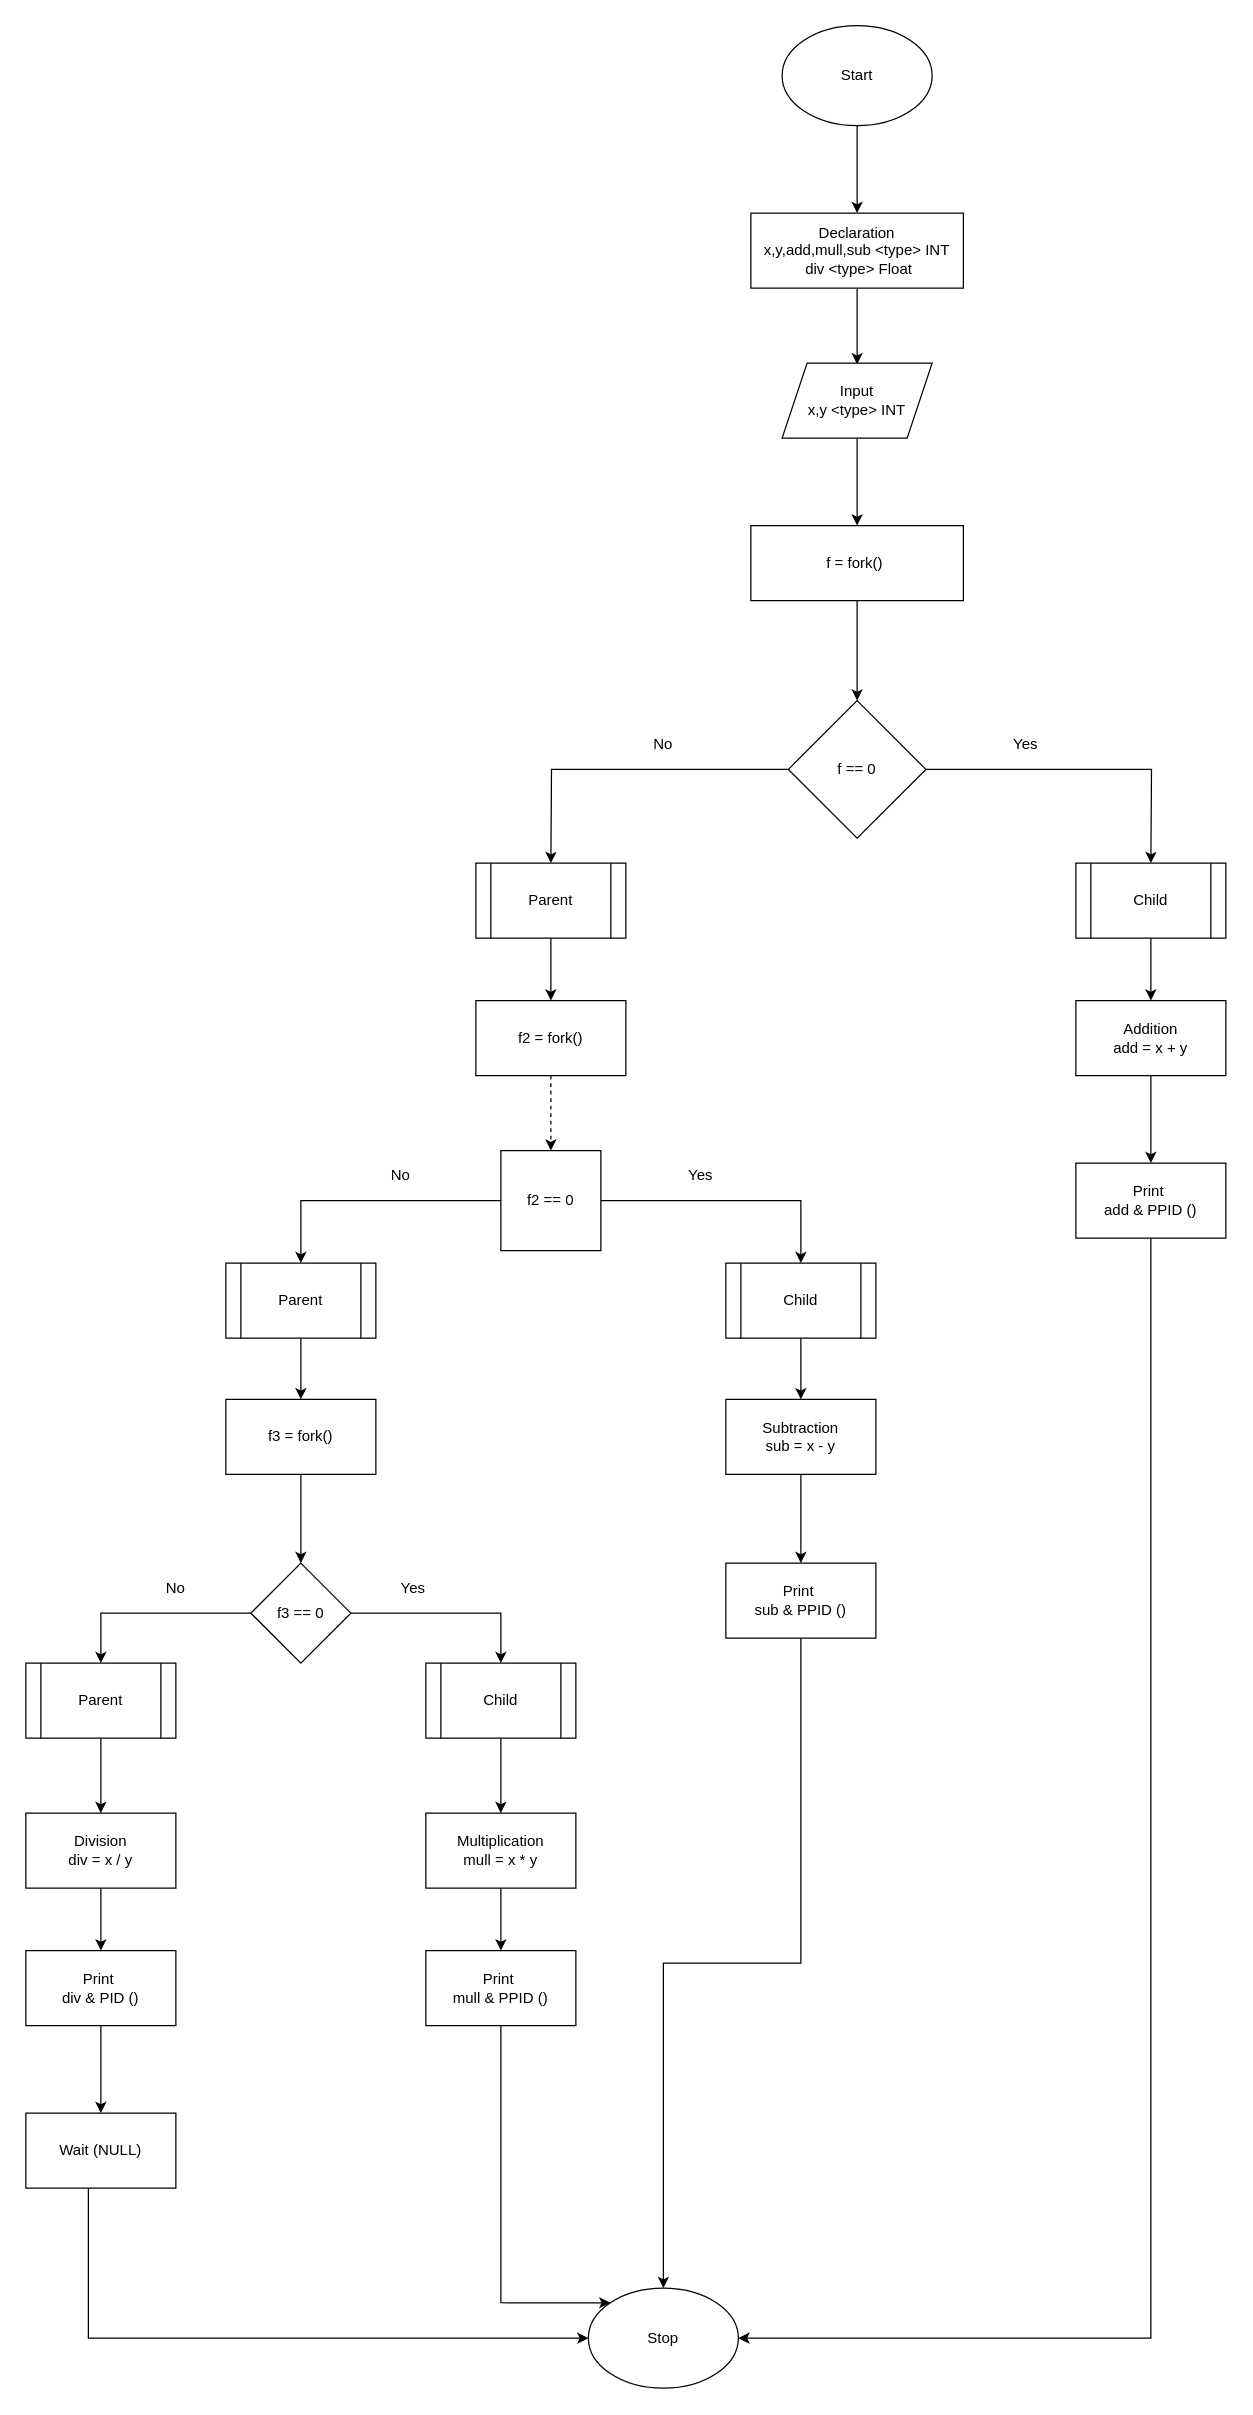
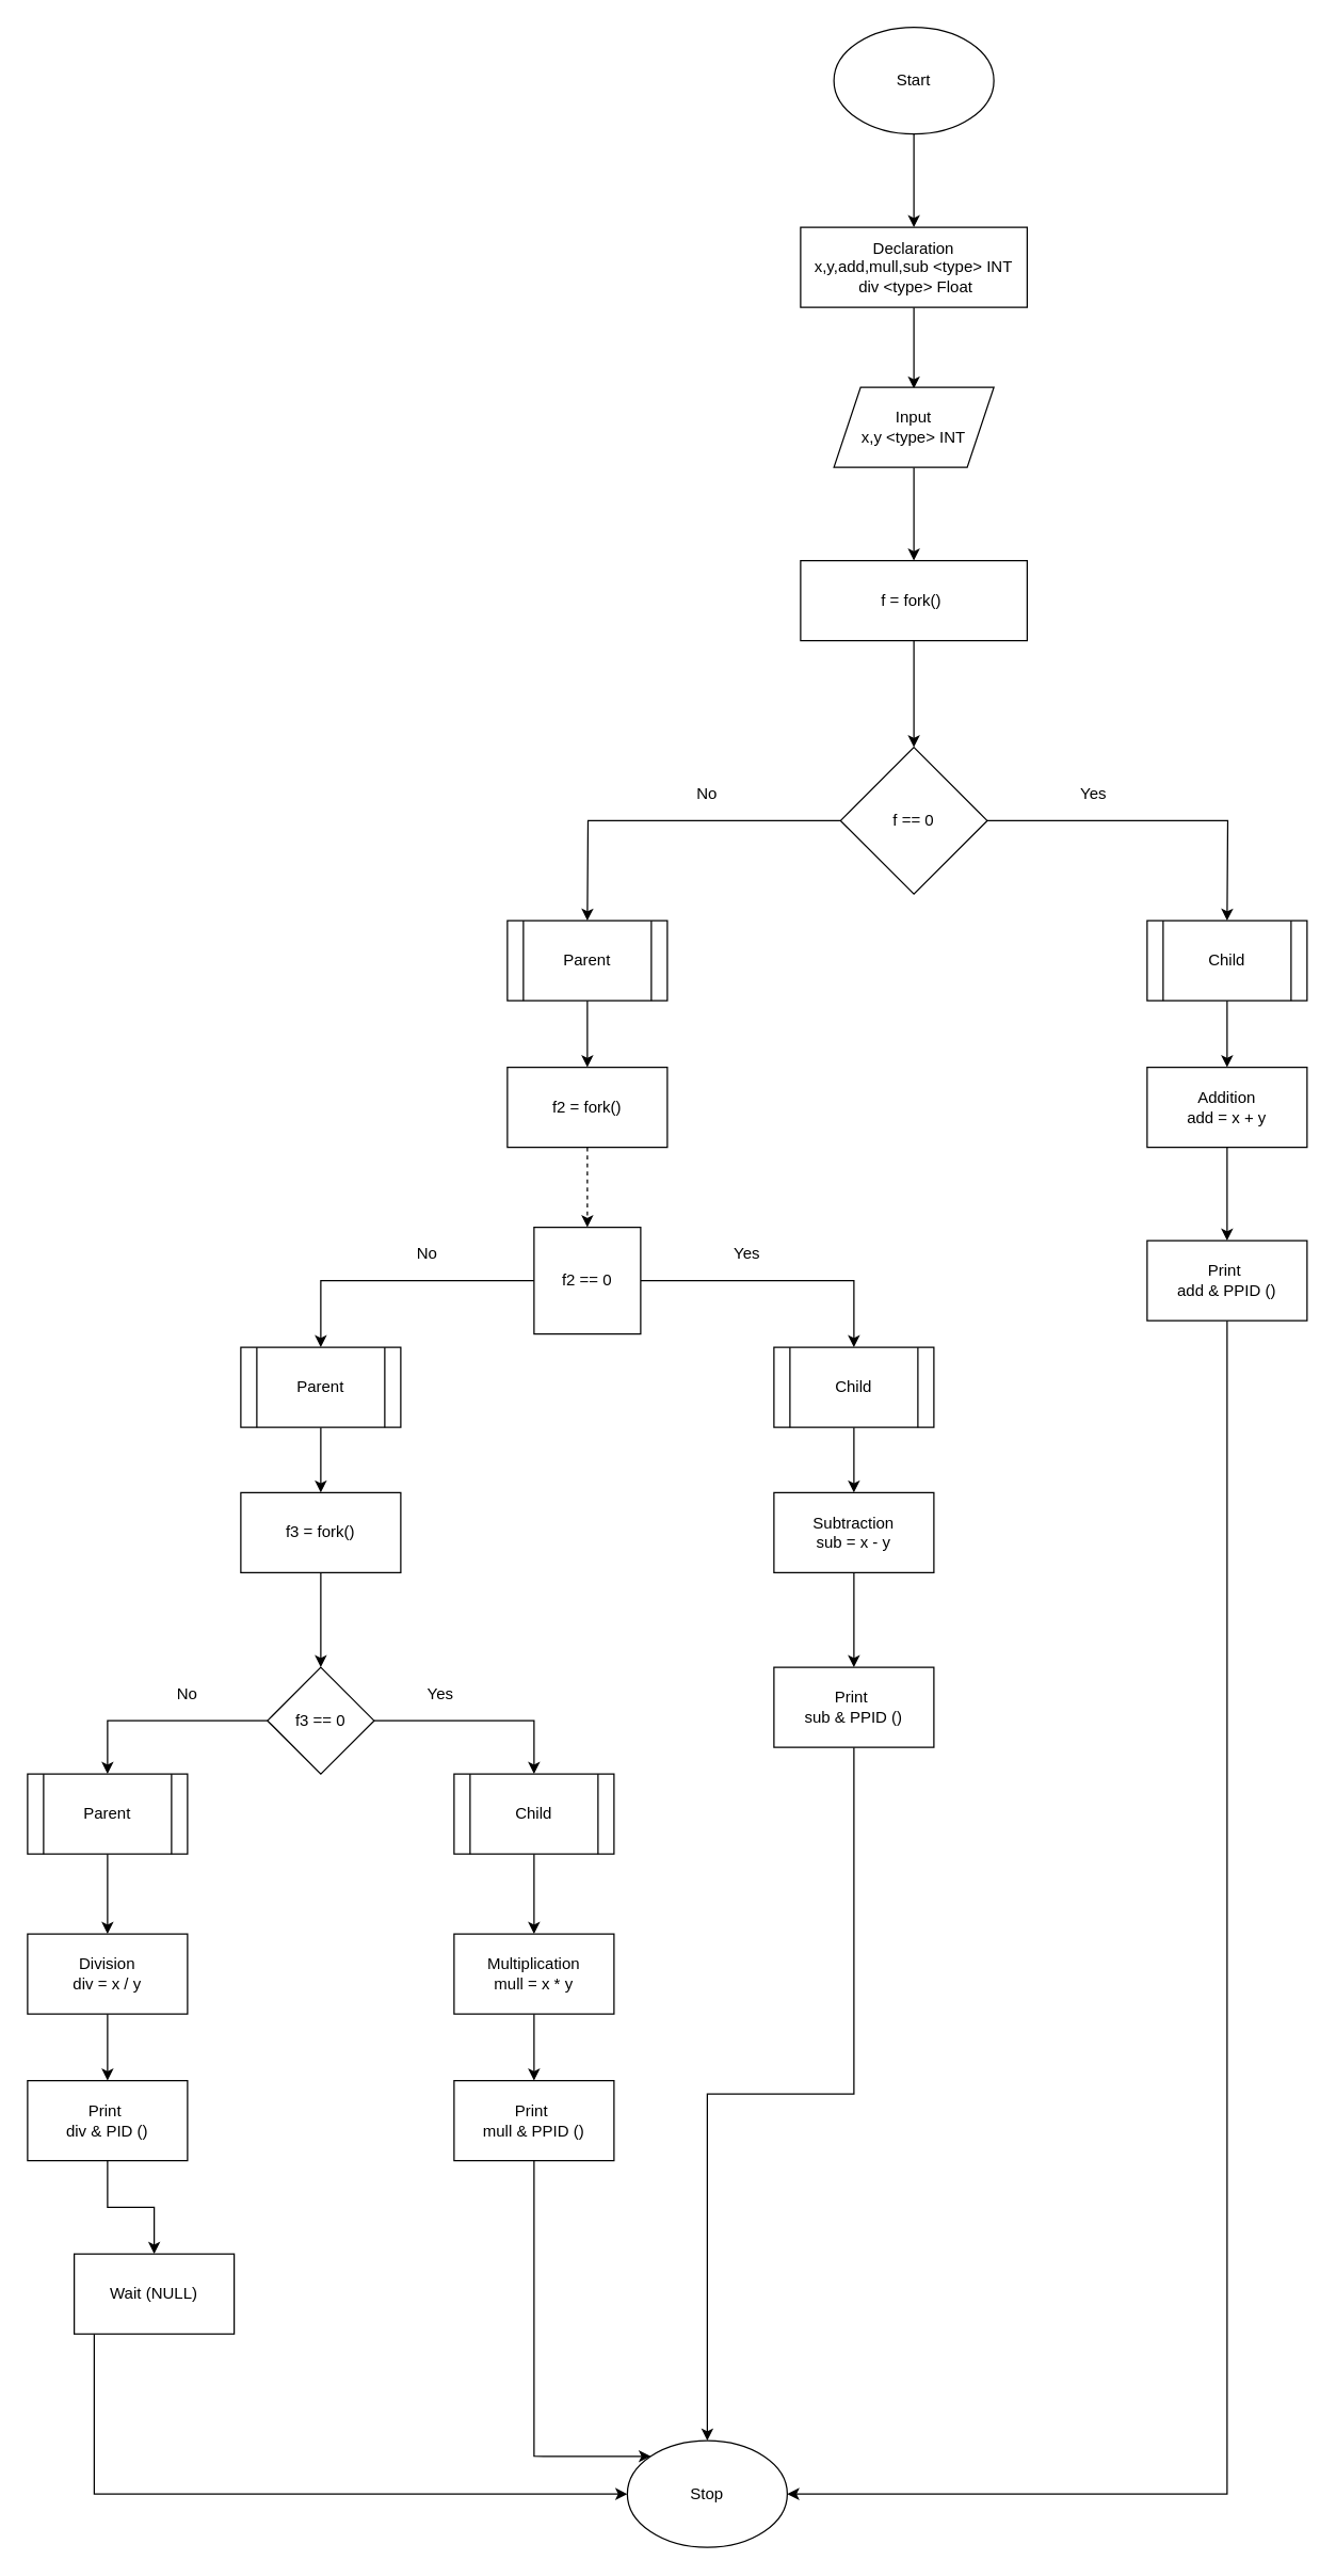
  <mxCell id="0" />
  <mxCell id="1" parent="0" />
  <mxCell id="2" style="edgeStyle=orthogonalEdgeStyle;rounded=0;orthogonalLoop=1;jettySize=auto;html=1;entryX=0.5;entryY=0;entryDx=0;entryDy=0;" edge="1" parent="1" source="3" target="5"><mxGeometry relative="1" as="geometry" /></mxCell>
  <mxCell id="3" value="Start" style="ellipse;whiteSpace=wrap;html=1;" vertex="1" parent="1"><mxGeometry x="625" y="20" width="120" height="80" as="geometry" /></mxCell>
  <mxCell id="4" style="edgeStyle=orthogonalEdgeStyle;rounded=0;orthogonalLoop=1;jettySize=auto;html=1;" edge="1" parent="1" source="5"><mxGeometry relative="1" as="geometry"><mxPoint x="685" y="291" as="targetPoint" /></mxGeometry></mxCell>
  <mxCell id="5" value="Declaration&lt;br&gt;x,y,add,mull,sub &amp;lt;type&amp;gt; INT&lt;br&gt;&amp;nbsp;div &amp;lt;type&amp;gt; Float" style="rounded=0;whiteSpace=wrap;html=1;" vertex="1" parent="1"><mxGeometry x="600" y="170" width="170" height="60" as="geometry" /></mxCell>
  <mxCell id="6" style="edgeStyle=orthogonalEdgeStyle;rounded=0;orthogonalLoop=1;jettySize=auto;html=1;entryX=0.5;entryY=0;entryDx=0;entryDy=0;" edge="1" parent="1" source="8"><mxGeometry relative="1" as="geometry"><mxPoint x="920" y="690" as="targetPoint" /></mxGeometry></mxCell>
  <mxCell id="7" style="edgeStyle=orthogonalEdgeStyle;rounded=0;orthogonalLoop=1;jettySize=auto;html=1;entryX=0.5;entryY=0;entryDx=0;entryDy=0;" edge="1" parent="1" source="8"><mxGeometry relative="1" as="geometry"><mxPoint x="440" y="690" as="targetPoint" /></mxGeometry></mxCell>
  <mxCell id="8" value="f == 0" style="rhombus;whiteSpace=wrap;html=1;" vertex="1" parent="1"><mxGeometry x="630" y="560" width="110" height="110" as="geometry" /></mxCell>
  <mxCell id="9" style="edgeStyle=orthogonalEdgeStyle;rounded=0;orthogonalLoop=1;jettySize=auto;html=1;" edge="1" parent="1"><mxGeometry relative="1" as="geometry"><mxPoint x="685" y="420" as="targetPoint" /><mxPoint x="685" y="350" as="sourcePoint" /></mxGeometry></mxCell>
  <mxCell id="10" style="edgeStyle=orthogonalEdgeStyle;rounded=0;orthogonalLoop=1;jettySize=auto;html=1;" edge="1" parent="1" source="11"><mxGeometry relative="1" as="geometry"><mxPoint x="685" y="560" as="targetPoint" /></mxGeometry></mxCell>
  <mxCell id="11" value="f = fork()&amp;nbsp;" style="rounded=0;whiteSpace=wrap;html=1;" vertex="1" parent="1"><mxGeometry x="600" y="420" width="170" height="60" as="geometry" /></mxCell>
  <mxCell id="12" value="Yes" style="text;html=1;strokeColor=none;fillColor=none;align=center;verticalAlign=middle;whiteSpace=wrap;rounded=0;" vertex="1" parent="1"><mxGeometry x="800" y="585" width="40" height="20" as="geometry" /></mxCell>
  <mxCell id="13" value="No" style="text;html=1;strokeColor=none;fillColor=none;align=center;verticalAlign=middle;whiteSpace=wrap;rounded=0;" vertex="1" parent="1"><mxGeometry x="510" y="585" width="40" height="20" as="geometry" /></mxCell>
  <mxCell id="14" style="edgeStyle=orthogonalEdgeStyle;rounded=0;orthogonalLoop=1;jettySize=auto;html=1;" edge="1" parent="1" source="15" target="22"><mxGeometry relative="1" as="geometry" /></mxCell>
  <mxCell id="15" value="Child" style="shape=process;whiteSpace=wrap;html=1;backgroundOutline=1;" vertex="1" parent="1"><mxGeometry x="860" y="690" width="120" height="60" as="geometry" /></mxCell>
  <mxCell id="16" style="edgeStyle=orthogonalEdgeStyle;rounded=0;orthogonalLoop=1;jettySize=auto;html=1;entryX=0.5;entryY=0;entryDx=0;entryDy=0;" edge="1" parent="1" source="17" target="20"><mxGeometry relative="1" as="geometry" /></mxCell>
  <mxCell id="17" value="Parent" style="shape=process;whiteSpace=wrap;html=1;backgroundOutline=1;" vertex="1" parent="1"><mxGeometry x="380" y="690" width="120" height="60" as="geometry" /></mxCell>
  <mxCell id="18" value="&lt;span&gt;Input&lt;/span&gt;&lt;br&gt;&lt;span&gt;x,y &amp;lt;type&amp;gt; INT&lt;/span&gt;" style="shape=parallelogram;perimeter=parallelogramPerimeter;whiteSpace=wrap;html=1;fixedSize=1;" vertex="1" parent="1"><mxGeometry x="625" y="290" width="120" height="60" as="geometry" /></mxCell>
  <mxCell id="19" style="edgeStyle=orthogonalEdgeStyle;rounded=0;orthogonalLoop=1;jettySize=auto;html=1;entryX=0.5;entryY=0;entryDx=0;entryDy=0;dashed=1;" edge="1" parent="1" source="20" target="25"><mxGeometry relative="1" as="geometry" /></mxCell>
  <mxCell id="20" value="f2 = fork()" style="rounded=0;whiteSpace=wrap;html=1;" vertex="1" parent="1"><mxGeometry x="380" y="800" width="120" height="60" as="geometry" /></mxCell>
  <mxCell id="21" style="edgeStyle=orthogonalEdgeStyle;rounded=0;orthogonalLoop=1;jettySize=auto;html=1;entryX=0.5;entryY=0;entryDx=0;entryDy=0;" edge="1" parent="1" source="22" target="58"><mxGeometry relative="1" as="geometry" /></mxCell>
  <mxCell id="22" value="Addition&lt;br&gt;add = x + y" style="rounded=0;whiteSpace=wrap;html=1;" vertex="1" parent="1"><mxGeometry x="860" y="800" width="120" height="60" as="geometry" /></mxCell>
  <mxCell id="23" style="edgeStyle=orthogonalEdgeStyle;rounded=0;orthogonalLoop=1;jettySize=auto;html=1;" edge="1" parent="1" source="25" target="29"><mxGeometry relative="1" as="geometry" /></mxCell>
  <mxCell id="24" style="edgeStyle=orthogonalEdgeStyle;rounded=0;orthogonalLoop=1;jettySize=auto;html=1;" edge="1" parent="1" source="25" target="27"><mxGeometry relative="1" as="geometry" /></mxCell>
  <mxCell id="25" value="f2 == 0" style="whiteSpace=wrap;html=1;rounded=0;" vertex="1" parent="1"><mxGeometry x="400" y="920" width="80" height="80" as="geometry" /></mxCell>
  <mxCell id="26" style="edgeStyle=orthogonalEdgeStyle;rounded=0;orthogonalLoop=1;jettySize=auto;html=1;entryX=0.5;entryY=0;entryDx=0;entryDy=0;" edge="1" parent="1" source="27" target="33"><mxGeometry relative="1" as="geometry"><mxPoint x="240" y="1140" as="targetPoint" /></mxGeometry></mxCell>
  <mxCell id="27" value="Parent" style="shape=process;whiteSpace=wrap;html=1;backgroundOutline=1;" vertex="1" parent="1"><mxGeometry x="180" y="1010" width="120" height="60" as="geometry" /></mxCell>
  <mxCell id="28" style="edgeStyle=orthogonalEdgeStyle;rounded=0;orthogonalLoop=1;jettySize=auto;html=1;" edge="1" parent="1" source="29" target="31"><mxGeometry relative="1" as="geometry" /></mxCell>
  <mxCell id="29" value="Child" style="shape=process;whiteSpace=wrap;html=1;backgroundOutline=1;" vertex="1" parent="1"><mxGeometry x="580" y="1010" width="120" height="60" as="geometry" /></mxCell>
  <mxCell id="30" style="edgeStyle=orthogonalEdgeStyle;rounded=0;orthogonalLoop=1;jettySize=auto;html=1;entryX=0.5;entryY=0;entryDx=0;entryDy=0;" edge="1" parent="1" source="31" target="56"><mxGeometry relative="1" as="geometry" /></mxCell>
  <mxCell id="31" value="Subtraction&lt;br&gt;sub = x - y" style="rounded=0;whiteSpace=wrap;html=1;" vertex="1" parent="1"><mxGeometry x="580" y="1119" width="120" height="60" as="geometry" /></mxCell>
  <mxCell id="32" style="edgeStyle=orthogonalEdgeStyle;rounded=0;orthogonalLoop=1;jettySize=auto;html=1;" edge="1" parent="1" source="33" target="36"><mxGeometry relative="1" as="geometry" /></mxCell>
  <mxCell id="33" value="f3 = fork()" style="rounded=0;whiteSpace=wrap;html=1;" vertex="1" parent="1"><mxGeometry x="180" y="1119" width="120" height="60" as="geometry" /></mxCell>
  <mxCell id="34" style="edgeStyle=orthogonalEdgeStyle;rounded=0;orthogonalLoop=1;jettySize=auto;html=1;entryX=0.5;entryY=0;entryDx=0;entryDy=0;" edge="1" parent="1" source="36" target="40"><mxGeometry relative="1" as="geometry" /></mxCell>
  <mxCell id="35" style="edgeStyle=orthogonalEdgeStyle;rounded=0;orthogonalLoop=1;jettySize=auto;html=1;entryX=0.5;entryY=0;entryDx=0;entryDy=0;" edge="1" parent="1" source="36" target="38"><mxGeometry relative="1" as="geometry" /></mxCell>
  <mxCell id="36" value="f3 == 0" style="rhombus;whiteSpace=wrap;html=1;" vertex="1" parent="1"><mxGeometry x="200" y="1250" width="80" height="80" as="geometry" /></mxCell>
  <mxCell id="37" style="edgeStyle=orthogonalEdgeStyle;rounded=0;orthogonalLoop=1;jettySize=auto;html=1;" edge="1" parent="1" source="38" target="48"><mxGeometry relative="1" as="geometry" /></mxCell>
  <mxCell id="38" value="Parent" style="shape=process;whiteSpace=wrap;html=1;backgroundOutline=1;" vertex="1" parent="1"><mxGeometry x="20" y="1330" width="120" height="60" as="geometry" /></mxCell>
  <mxCell id="39" style="edgeStyle=orthogonalEdgeStyle;rounded=0;orthogonalLoop=1;jettySize=auto;html=1;entryX=0.5;entryY=0;entryDx=0;entryDy=0;" edge="1" parent="1" source="40" target="42"><mxGeometry relative="1" as="geometry" /></mxCell>
  <mxCell id="40" value="Child" style="shape=process;whiteSpace=wrap;html=1;backgroundOutline=1;" vertex="1" parent="1"><mxGeometry x="340" y="1330" width="120" height="60" as="geometry" /></mxCell>
  <mxCell id="41" style="edgeStyle=orthogonalEdgeStyle;rounded=0;orthogonalLoop=1;jettySize=auto;html=1;entryX=0.5;entryY=0;entryDx=0;entryDy=0;" edge="1" parent="1" source="42" target="50"><mxGeometry relative="1" as="geometry" /></mxCell>
  <mxCell id="42" value="Multiplication&lt;br&gt;mull = x * y" style="rounded=0;whiteSpace=wrap;html=1;" vertex="1" parent="1"><mxGeometry x="340" y="1450" width="120" height="60" as="geometry" /></mxCell>
  <mxCell id="43" value="No" style="text;html=1;strokeColor=none;fillColor=none;align=center;verticalAlign=middle;whiteSpace=wrap;rounded=0;" vertex="1" parent="1"><mxGeometry x="300" y="930" width="40" height="20" as="geometry" /></mxCell>
  <mxCell id="44" value="Yes" style="text;html=1;strokeColor=none;fillColor=none;align=center;verticalAlign=middle;whiteSpace=wrap;rounded=0;" vertex="1" parent="1"><mxGeometry x="540" y="930" width="40" height="20" as="geometry" /></mxCell>
  <mxCell id="45" value="Yes" style="text;html=1;strokeColor=none;fillColor=none;align=center;verticalAlign=middle;whiteSpace=wrap;rounded=0;" vertex="1" parent="1"><mxGeometry x="310" y="1260" width="40" height="20" as="geometry" /></mxCell>
  <mxCell id="46" value="No" style="text;html=1;strokeColor=none;fillColor=none;align=center;verticalAlign=middle;whiteSpace=wrap;rounded=0;" vertex="1" parent="1"><mxGeometry x="120" y="1260" width="40" height="20" as="geometry" /></mxCell>
  <mxCell id="47" style="edgeStyle=orthogonalEdgeStyle;rounded=0;orthogonalLoop=1;jettySize=auto;html=1;" edge="1" parent="1" source="48"><mxGeometry relative="1" as="geometry"><mxPoint x="80" y="1560" as="targetPoint" /></mxGeometry></mxCell>
  <mxCell id="48" value="Division&lt;br&gt;div = x / y" style="rounded=0;whiteSpace=wrap;html=1;" vertex="1" parent="1"><mxGeometry x="20" y="1450" width="120" height="60" as="geometry" /></mxCell>
  <mxCell id="49" style="edgeStyle=orthogonalEdgeStyle;rounded=0;orthogonalLoop=1;jettySize=auto;html=1;entryX=0;entryY=0;entryDx=0;entryDy=0;" edge="1" parent="1" source="50" target="59"><mxGeometry relative="1" as="geometry"><Array as="points"><mxPoint x="400" y="1842" /></Array></mxGeometry></mxCell>
  <mxCell id="50" value="Print&amp;nbsp;&lt;br&gt;mull &amp;amp; PPID ()" style="rounded=0;whiteSpace=wrap;html=1;" vertex="1" parent="1"><mxGeometry x="340" y="1560" width="120" height="60" as="geometry" /></mxCell>
  <mxCell id="51" style="edgeStyle=orthogonalEdgeStyle;rounded=0;orthogonalLoop=1;jettySize=auto;html=1;entryX=0;entryY=0.5;entryDx=0;entryDy=0;" edge="1" parent="1" source="52" target="59"><mxGeometry relative="1" as="geometry"><Array as="points"><mxPoint x="70" y="1870" /></Array></mxGeometry></mxCell>
- <mxCell id="52" value="Wait (NULL)" style="rounded=0;whiteSpace=wrap;html=1;" vertex="1" parent="1"><mxGeometry x="20" y="1690" width="120" height="60" as="geometry" /></mxCell>
+ <mxCell id="52" value="Wait (NULL)" style="rounded=0;whiteSpace=wrap;html=1;" vertex="1" parent="1"><mxGeometry x="55" y="1690" width="120" height="60" as="geometry" /></mxCell>
  <mxCell id="53" style="edgeStyle=orthogonalEdgeStyle;rounded=0;orthogonalLoop=1;jettySize=auto;html=1;" edge="1" parent="1" source="54" target="52"><mxGeometry relative="1" as="geometry" /></mxCell>
  <mxCell id="54" value="Print&amp;nbsp;&lt;br&gt;div &amp;amp; PID ()" style="rounded=0;whiteSpace=wrap;html=1;" vertex="1" parent="1"><mxGeometry x="20" y="1560" width="120" height="60" as="geometry" /></mxCell>
  <mxCell id="55" style="edgeStyle=orthogonalEdgeStyle;rounded=0;orthogonalLoop=1;jettySize=auto;html=1;" edge="1" parent="1" source="56" target="59"><mxGeometry relative="1" as="geometry" /></mxCell>
  <mxCell id="56" value="Print&amp;nbsp;&lt;br&gt;sub &amp;amp; PPID ()" style="rounded=0;whiteSpace=wrap;html=1;" vertex="1" parent="1"><mxGeometry x="580" y="1250" width="120" height="60" as="geometry" /></mxCell>
  <mxCell id="57" style="edgeStyle=orthogonalEdgeStyle;rounded=0;orthogonalLoop=1;jettySize=auto;html=1;entryX=1;entryY=0.5;entryDx=0;entryDy=0;" edge="1" parent="1" source="58" target="59"><mxGeometry relative="1" as="geometry"><Array as="points"><mxPoint x="920" y="1870" /></Array></mxGeometry></mxCell>
  <mxCell id="58" value="Print&amp;nbsp;&lt;br&gt;add &amp;amp; PPID ()" style="rounded=0;whiteSpace=wrap;html=1;" vertex="1" parent="1"><mxGeometry x="860" y="930" width="120" height="60" as="geometry" /></mxCell>
  <mxCell id="59" value="Stop" style="ellipse;whiteSpace=wrap;html=1;" vertex="1" parent="1"><mxGeometry x="470" y="1830" width="120" height="80" as="geometry" /></mxCell>
